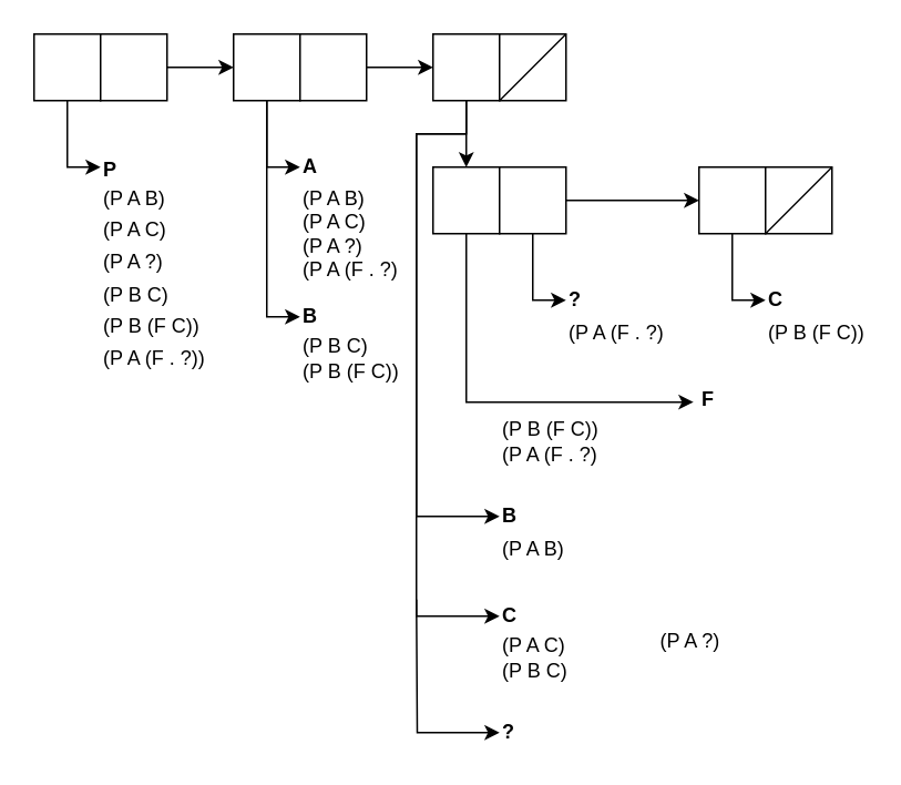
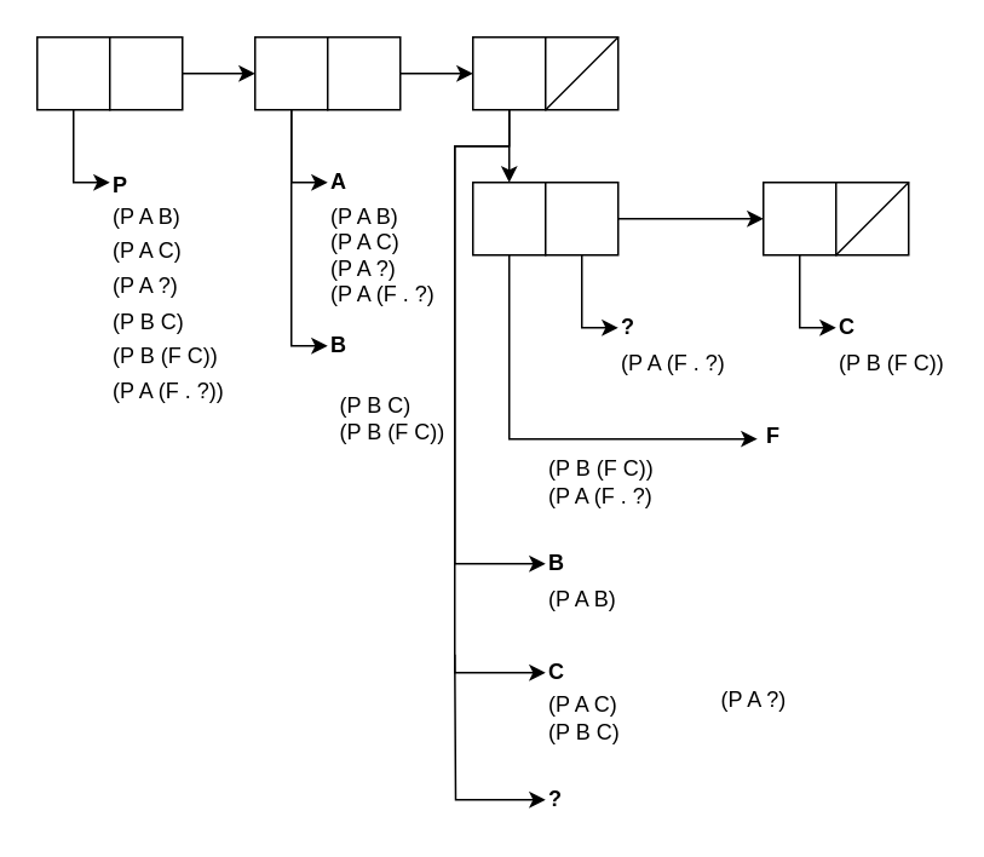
  <mxCell id="0" />
  <mxCell id="1" parent="0" />
  <mxCell id="2" value="" style="group" parent="1" vertex="1" connectable="0"><mxGeometry x="20" y="20" width="80" height="40" as="geometry" /></mxCell>
  <mxCell id="3" value="" style="whiteSpace=wrap;html=1;aspect=fixed;fontSize=16;" parent="2" vertex="1"><mxGeometry width="40" height="40" as="geometry" /></mxCell>
  <mxCell id="4" value="" style="whiteSpace=wrap;html=1;aspect=fixed;fontSize=16;" parent="2" vertex="1"><mxGeometry x="40" width="40" height="40" as="geometry" /></mxCell>
  <mxCell id="5" value="" style="group" parent="1" vertex="1" connectable="0"><mxGeometry x="140" y="20" width="80" height="40" as="geometry" /></mxCell>
  <mxCell id="6" value="" style="whiteSpace=wrap;html=1;aspect=fixed;fontSize=16;" parent="5" vertex="1"><mxGeometry width="40" height="40" as="geometry" /></mxCell>
  <mxCell id="7" value="" style="whiteSpace=wrap;html=1;aspect=fixed;fontSize=16;" parent="5" vertex="1"><mxGeometry x="40" width="40" height="40" as="geometry" /></mxCell>
  <mxCell id="8" value="" style="group" parent="1" vertex="1" connectable="0"><mxGeometry x="260" y="20" width="80" height="40" as="geometry" /></mxCell>
  <mxCell id="9" value="" style="whiteSpace=wrap;html=1;aspect=fixed;fontSize=16;" parent="8" vertex="1"><mxGeometry width="40" height="40" as="geometry" /></mxCell>
  <mxCell id="10" value="" style="whiteSpace=wrap;html=1;aspect=fixed;fontSize=16;" parent="8" vertex="1"><mxGeometry x="40" width="40" height="40" as="geometry" /></mxCell>
  <mxCell id="11" value="" style="endArrow=none;html=1;rounded=0;fontSize=16;entryX=1;entryY=0;entryDx=0;entryDy=0;exitX=1;exitY=1;exitDx=0;exitDy=0;" parent="8" source="9" target="10" edge="1"><mxGeometry width="50" height="50" relative="1" as="geometry"><mxPoint y="250" as="sourcePoint" /><mxPoint x="50" y="200" as="targetPoint" /></mxGeometry></mxCell>
  <mxCell id="12" value="" style="group" parent="1" vertex="1" connectable="0"><mxGeometry x="260" y="100" width="80" height="40" as="geometry" /></mxCell>
  <mxCell id="13" value="" style="whiteSpace=wrap;html=1;aspect=fixed;fontSize=16;" parent="12" vertex="1"><mxGeometry width="40" height="40" as="geometry" /></mxCell>
  <mxCell id="14" value="" style="whiteSpace=wrap;html=1;aspect=fixed;fontSize=16;" parent="12" vertex="1"><mxGeometry x="40" width="40" height="40" as="geometry" /></mxCell>
  <mxCell id="15" value="" style="group" parent="1" vertex="1" connectable="0"><mxGeometry x="420" y="100" width="80" height="40" as="geometry" /></mxCell>
  <mxCell id="16" value="" style="whiteSpace=wrap;html=1;aspect=fixed;fontSize=16;" parent="15" vertex="1"><mxGeometry width="40" height="40" as="geometry" /></mxCell>
  <mxCell id="17" value="" style="whiteSpace=wrap;html=1;aspect=fixed;fontSize=16;" parent="15" vertex="1"><mxGeometry x="40" width="40" height="40" as="geometry" /></mxCell>
  <mxCell id="18" value="" style="endArrow=none;html=1;rounded=0;fontSize=16;entryX=1;entryY=0;entryDx=0;entryDy=0;exitX=1;exitY=1;exitDx=0;exitDy=0;" parent="15" edge="1"><mxGeometry width="50" height="50" relative="1" as="geometry"><mxPoint x="40" y="40" as="sourcePoint" /><mxPoint x="80" as="targetPoint" /></mxGeometry></mxCell>
  <mxCell id="19" style="edgeStyle=orthogonalEdgeStyle;rounded=0;orthogonalLoop=1;jettySize=auto;html=1;exitX=1;exitY=0.5;exitDx=0;exitDy=0;entryX=0;entryY=0.5;entryDx=0;entryDy=0;fontSize=16;" parent="1" source="4" target="6" edge="1"><mxGeometry relative="1" as="geometry" /></mxCell>
  <mxCell id="20" style="edgeStyle=orthogonalEdgeStyle;rounded=0;orthogonalLoop=1;jettySize=auto;html=1;entryX=0;entryY=0.5;entryDx=0;entryDy=0;fontSize=16;" parent="1" source="7" target="9" edge="1"><mxGeometry relative="1" as="geometry" /></mxCell>
  <mxCell id="21" style="edgeStyle=orthogonalEdgeStyle;rounded=0;orthogonalLoop=1;jettySize=auto;html=1;exitX=0.5;exitY=1;exitDx=0;exitDy=0;entryX=0.5;entryY=0;entryDx=0;entryDy=0;fontSize=16;" parent="1" source="9" target="13" edge="1"><mxGeometry relative="1" as="geometry"><Array as="points"><mxPoint x="280" y="80" /><mxPoint x="280" y="80" /></Array></mxGeometry></mxCell>
  <mxCell id="22" value="" style="endArrow=classic;html=1;rounded=0;fontSize=16;exitX=1;exitY=0.5;exitDx=0;exitDy=0;" parent="1" source="14" edge="1"><mxGeometry width="50" height="50" relative="1" as="geometry"><mxPoint x="260" y="270" as="sourcePoint" /><mxPoint x="420" y="120" as="targetPoint" /></mxGeometry></mxCell>
  <mxCell id="23" value="&lt;font style=&quot;font-size: 12px&quot;&gt;&lt;b&gt;P&lt;/b&gt;&lt;br&gt;&lt;/font&gt;" style="text;html=1;strokeColor=none;fillColor=none;align=left;verticalAlign=middle;whiteSpace=wrap;rounded=0;fontSize=16;" parent="1" vertex="1"><mxGeometry x="60" y="90" width="70" height="20" as="geometry" /></mxCell>
  <mxCell id="24" style="edgeStyle=orthogonalEdgeStyle;rounded=0;orthogonalLoop=1;jettySize=auto;html=1;exitX=0.5;exitY=1;exitDx=0;exitDy=0;fontSize=12;entryX=0;entryY=0;entryDx=0;entryDy=0;" parent="1" source="3" target="28" edge="1"><mxGeometry relative="1" as="geometry"><mxPoint x="50" y="92" as="targetPoint" /><Array as="points"><mxPoint x="40" y="100" /></Array></mxGeometry></mxCell>
  <mxCell id="25" value="&lt;div&gt;&lt;b&gt;A&lt;/b&gt;&lt;/div&gt;" style="text;html=1;strokeColor=none;fillColor=none;align=left;verticalAlign=middle;whiteSpace=wrap;rounded=0;fontSize=12;" parent="1" vertex="1"><mxGeometry x="180" y="90" width="70" height="20" as="geometry" /></mxCell>
  <mxCell id="26" value="&lt;div&gt;&lt;b&gt;B&lt;/b&gt;&lt;/div&gt;" style="text;html=1;strokeColor=none;fillColor=none;align=left;verticalAlign=middle;whiteSpace=wrap;rounded=0;fontSize=12;" parent="1" vertex="1"><mxGeometry x="180" y="180" width="70" height="20" as="geometry" /></mxCell>
  <mxCell id="27" style="edgeStyle=orthogonalEdgeStyle;rounded=0;orthogonalLoop=1;jettySize=auto;html=1;fontSize=12;" parent="1" source="6" edge="1"><mxGeometry relative="1" as="geometry"><mxPoint x="180" y="100" as="targetPoint" /><Array as="points"><mxPoint x="160" y="100" /><mxPoint x="180" y="100" /></Array></mxGeometry></mxCell>
  <mxCell id="28" value="&lt;font style=&quot;font-size: 12px&quot;&gt;(P A B)&lt;br&gt;(P A C)&lt;br&gt;(P A ?)&lt;br&gt;(P B C)&lt;br&gt;(P B (F C))&lt;br&gt;(P A (F . ?))&lt;/font&gt;" style="text;html=1;strokeColor=none;fillColor=none;align=left;verticalAlign=middle;whiteSpace=wrap;rounded=0;fontSize=16;" parent="1" vertex="1"><mxGeometry x="60" y="100" width="70" height="130" as="geometry" /></mxCell>
  <mxCell id="29" value="&lt;div&gt;(P A B)&lt;br&gt;&lt;/div&gt;&lt;div&gt;(P A C)&lt;/div&gt;&lt;div&gt;(P A ?)&lt;/div&gt;&lt;div&gt;(P A (F . ?)&lt;/div&gt;" style="text;html=1;strokeColor=none;fillColor=none;align=left;verticalAlign=middle;whiteSpace=wrap;rounded=0;fontSize=12;" parent="1" vertex="1"><mxGeometry x="180" y="110" width="70" height="60" as="geometry" /></mxCell>
- <mxCell id="30" value="&lt;div&gt;(P B C)&lt;br&gt;&lt;/div&gt;&lt;div&gt;&lt;div&gt;(P B (F C))&lt;/div&gt;&lt;/div&gt;" style="text;html=1;strokeColor=none;fillColor=none;align=left;verticalAlign=middle;whiteSpace=wrap;rounded=0;fontSize=12;" parent="1" vertex="1"><mxGeometry x="180" y="200" width="70" height="30" as="geometry" /></mxCell>
+ <mxCell id="30" value="&lt;div&gt;(P B C)&lt;br&gt;&lt;/div&gt;&lt;div&gt;&lt;div&gt;(P B (F C))&lt;/div&gt;&lt;/div&gt;" style="text;html=1;strokeColor=none;fillColor=none;align=left;verticalAlign=middle;whiteSpace=wrap;rounded=0;fontSize=12;" parent="1" vertex="1"><mxGeometry x="185" y="215" width="70" height="30" as="geometry" /></mxCell>
  <mxCell id="31" style="edgeStyle=orthogonalEdgeStyle;rounded=0;orthogonalLoop=1;jettySize=auto;html=1;entryX=0;entryY=0.5;entryDx=0;entryDy=0;fontSize=12;" parent="1" source="6" target="26" edge="1"><mxGeometry relative="1" as="geometry" /></mxCell>
  <mxCell id="32" value="&lt;b&gt;?&lt;/b&gt;" style="text;html=1;strokeColor=none;fillColor=none;align=left;verticalAlign=middle;whiteSpace=wrap;rounded=0;fontSize=12;" parent="1" vertex="1"><mxGeometry x="340" y="170" width="60" height="20" as="geometry" /></mxCell>
  <mxCell id="33" style="edgeStyle=orthogonalEdgeStyle;rounded=0;orthogonalLoop=1;jettySize=auto;html=1;entryX=0;entryY=0.5;entryDx=0;entryDy=0;fontSize=12;" parent="1" source="14" target="32" edge="1"><mxGeometry relative="1" as="geometry" /></mxCell>
  <mxCell id="34" value="(P A (F . ?)" style="text;html=1;strokeColor=none;fillColor=none;align=left;verticalAlign=middle;whiteSpace=wrap;rounded=0;fontSize=12;" parent="1" vertex="1"><mxGeometry x="340" y="190" width="60" height="20" as="geometry" /></mxCell>
  <mxCell id="35" value="&lt;b&gt;F&lt;/b&gt;" style="text;html=1;strokeColor=none;fillColor=none;align=left;verticalAlign=middle;whiteSpace=wrap;rounded=0;fontSize=12;" parent="1" vertex="1"><mxGeometry x="420" y="230" width="60" height="20" as="geometry" /></mxCell>
  <mxCell id="36" value="(P B (F C))&lt;br&gt;(P A (F . ?)" style="text;html=1;strokeColor=none;fillColor=none;align=left;verticalAlign=middle;whiteSpace=wrap;rounded=0;fontSize=12;" parent="1" vertex="1"><mxGeometry x="300" y="250" width="70" height="30" as="geometry" /></mxCell>
  <mxCell id="37" style="edgeStyle=orthogonalEdgeStyle;rounded=0;orthogonalLoop=1;jettySize=auto;html=1;entryX=-0.055;entryY=0.564;entryDx=0;entryDy=0;entryPerimeter=0;fontSize=12;" parent="1" source="13" target="35" edge="1"><mxGeometry relative="1" as="geometry"><Array as="points"><mxPoint x="280" y="241" /></Array></mxGeometry></mxCell>
  <mxCell id="38" value="&lt;b&gt;B&lt;/b&gt;" style="text;html=1;strokeColor=none;fillColor=none;align=left;verticalAlign=middle;whiteSpace=wrap;rounded=0;fontSize=12;" parent="1" vertex="1"><mxGeometry x="300" y="300" width="60" height="20" as="geometry" /></mxCell>
  <mxCell id="39" value="(P A B)" style="text;html=1;strokeColor=none;fillColor=none;align=left;verticalAlign=middle;whiteSpace=wrap;rounded=0;fontSize=12;" parent="1" vertex="1"><mxGeometry x="300" y="320" width="70" height="20" as="geometry" /></mxCell>
  <mxCell id="40" value="&lt;b&gt;C&lt;/b&gt;" style="text;html=1;strokeColor=none;fillColor=none;align=left;verticalAlign=middle;whiteSpace=wrap;rounded=0;fontSize=12;" parent="1" vertex="1"><mxGeometry x="300" y="360" width="60" height="20" as="geometry" /></mxCell>
  <mxCell id="41" value="(P A C)&lt;br&gt;(P B C)" style="text;html=1;strokeColor=none;fillColor=none;align=left;verticalAlign=middle;whiteSpace=wrap;rounded=0;fontSize=12;" parent="1" vertex="1"><mxGeometry x="300" y="380" width="70" height="30" as="geometry" /></mxCell>
  <mxCell id="42" style="edgeStyle=orthogonalEdgeStyle;rounded=0;orthogonalLoop=1;jettySize=auto;html=1;endArrow=none;endFill=0;startArrow=classic;startFill=1;" edge="1" parent="1" source="43"><mxGeometry relative="1" as="geometry"><mxPoint x="250" y="360" as="targetPoint" /></mxGeometry></mxCell>
  <mxCell id="43" value="&lt;b&gt;?&lt;/b&gt;" style="text;html=1;strokeColor=none;fillColor=none;align=left;verticalAlign=middle;whiteSpace=wrap;rounded=0;fontSize=12;" parent="1" vertex="1"><mxGeometry x="300" y="430" width="60" height="20" as="geometry" /></mxCell>
  <mxCell id="44" value="(P A ?)" style="text;html=1;strokeColor=none;fillColor=none;align=left;verticalAlign=middle;whiteSpace=wrap;rounded=0;fontSize=12;" parent="1" vertex="1"><mxGeometry x="395" y="375" width="60" height="20" as="geometry" /></mxCell>
  <mxCell id="45" value="" style="endArrow=classic;html=1;rounded=0;fontSize=12;edgeStyle=orthogonalEdgeStyle;entryX=0;entryY=0.5;entryDx=0;entryDy=0;" parent="1" target="38" edge="1"><mxGeometry width="50" height="50" relative="1" as="geometry"><mxPoint x="280" y="80" as="sourcePoint" /><mxPoint x="330" y="160" as="targetPoint" /><Array as="points"><mxPoint x="250" y="80" /><mxPoint x="250" y="310" /></Array></mxGeometry></mxCell>
  <mxCell id="46" value="" style="endArrow=classic;html=1;rounded=0;fontSize=12;edgeStyle=orthogonalEdgeStyle;" parent="1" edge="1"><mxGeometry width="50" height="50" relative="1" as="geometry"><mxPoint x="280" y="60" as="sourcePoint" /><mxPoint x="300" y="370" as="targetPoint" /><Array as="points"><mxPoint x="280" y="80" /><mxPoint x="250" y="80" /><mxPoint x="250" y="370" /></Array></mxGeometry></mxCell>
  <mxCell id="47" style="edgeStyle=orthogonalEdgeStyle;rounded=0;orthogonalLoop=1;jettySize=auto;html=1;startArrow=classic;startFill=1;endArrow=none;endFill=0;entryX=0.5;entryY=1;entryDx=0;entryDy=0;" edge="1" parent="1" source="48" target="16"><mxGeometry relative="1" as="geometry"><mxPoint x="440" y="150" as="targetPoint" /><Array as="points"><mxPoint x="440" y="180" /></Array></mxGeometry></mxCell>
  <mxCell id="48" value="&lt;b&gt;C&lt;/b&gt;" style="text;html=1;strokeColor=none;fillColor=none;align=left;verticalAlign=middle;whiteSpace=wrap;rounded=0;fontSize=12;" parent="1" vertex="1"><mxGeometry x="460" y="170" width="60" height="20" as="geometry" /></mxCell>
  <mxCell id="49" value="(P B (F C))" style="text;html=1;strokeColor=none;fillColor=none;align=left;verticalAlign=middle;whiteSpace=wrap;rounded=0;fontSize=12;" parent="1" vertex="1"><mxGeometry x="460" y="190" width="60" height="20" as="geometry" /></mxCell>
  <mxCell id="50" style="edgeStyle=orthogonalEdgeStyle;rounded=0;orthogonalLoop=1;jettySize=auto;html=1;exitX=0.5;exitY=1;exitDx=0;exitDy=0;startArrow=classic;startFill=1;endArrow=none;endFill=0;" edge="1" parent="1" source="16"><mxGeometry relative="1" as="geometry"><mxPoint x="440" y="140" as="targetPoint" /></mxGeometry></mxCell>
